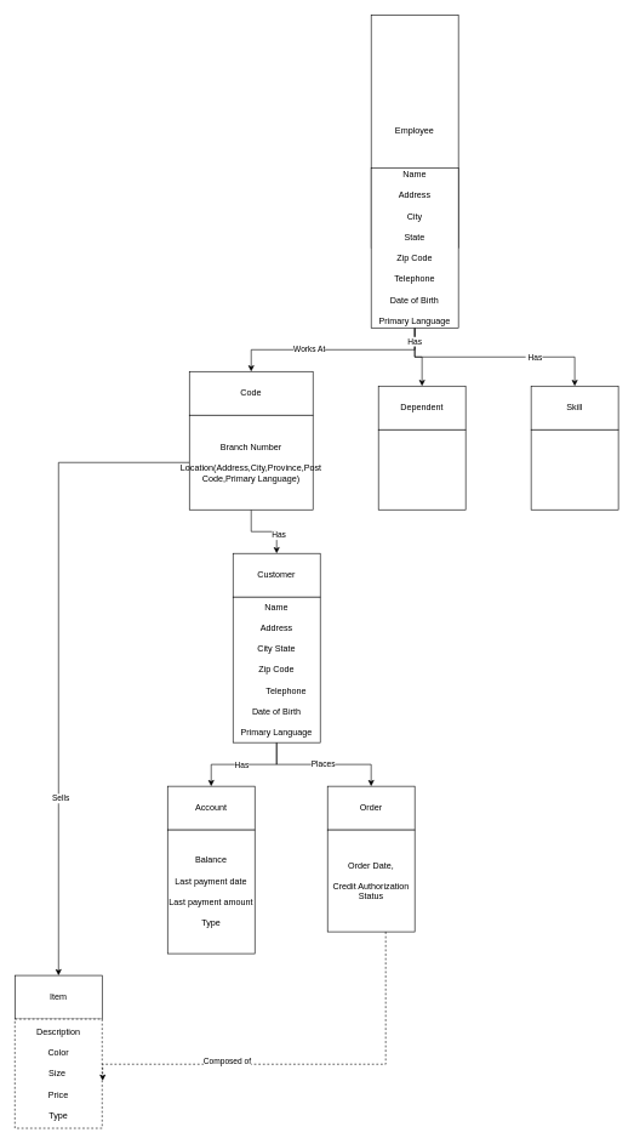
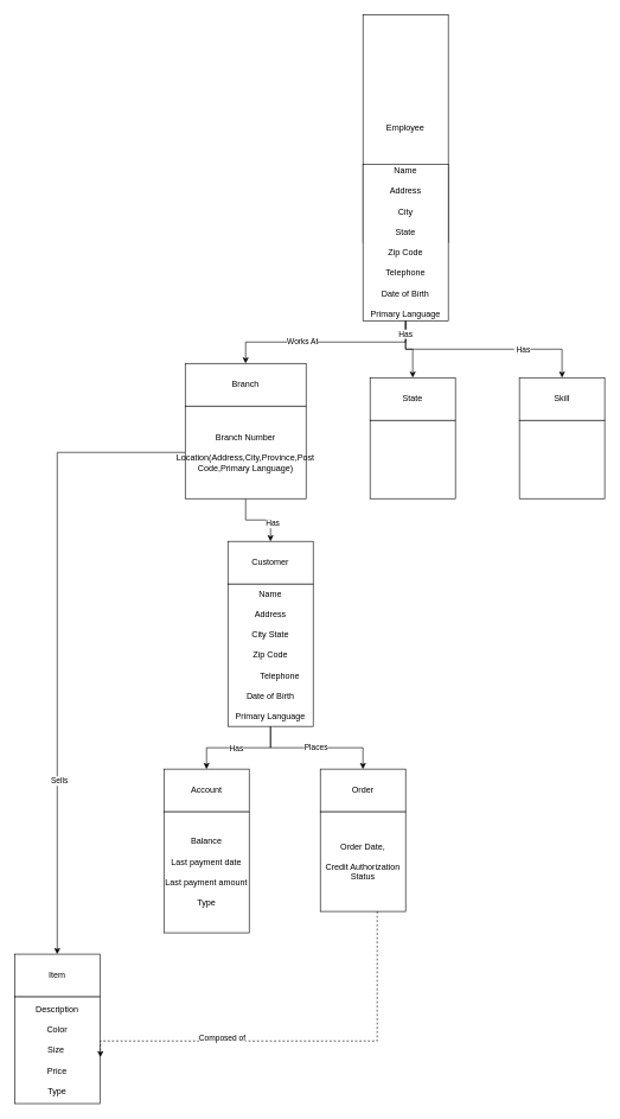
  <mxCell id="0" />
  <mxCell id="1" parent="0" />
  <mxCell id="2" value="Employee" style="rounded=0;whiteSpace=wrap;html=1;" vertex="1" parent="1"><mxGeometry x="510" y="20" width="120" height="320" as="geometry" /></mxCell>
  <mxCell id="3" style="edgeStyle=orthogonalEdgeStyle;rounded=0;orthogonalLoop=1;jettySize=auto;html=1;exitX=0.5;exitY=1;exitDx=0;exitDy=0;" edge="1" parent="1" source="10"><mxGeometry relative="1" as="geometry"><mxPoint x="569.806" y="450" as="targetPoint" /></mxGeometry></mxCell>
  <mxCell id="4" value="" style="edgeStyle=orthogonalEdgeStyle;rounded=0;orthogonalLoop=1;jettySize=auto;html=1;" edge="1" parent="1" source="10" target="17"><mxGeometry relative="1" as="geometry" /></mxCell>
  <mxCell id="5" style="edgeStyle=orthogonalEdgeStyle;rounded=0;orthogonalLoop=1;jettySize=auto;html=1;exitX=0.5;exitY=1;exitDx=0;exitDy=0;" edge="1" parent="1" source="10" target="11"><mxGeometry relative="1" as="geometry" /></mxCell>
  <mxCell id="6" value="Works At" style="edgeLabel;html=1;align=center;verticalAlign=middle;resizable=0;points=[];" vertex="1" connectable="0" parent="5"><mxGeometry x="0.237" y="-1" relative="1" as="geometry"><mxPoint as="offset" /></mxGeometry></mxCell>
  <mxCell id="7" style="edgeStyle=orthogonalEdgeStyle;rounded=0;orthogonalLoop=1;jettySize=auto;html=1;exitX=0.5;exitY=1;exitDx=0;exitDy=0;entryX=0.5;entryY=0;entryDx=0;entryDy=0;" edge="1" parent="1" source="10" target="19"><mxGeometry relative="1" as="geometry" /></mxCell>
  <mxCell id="8" value="Has" style="edgeLabel;html=1;align=center;verticalAlign=middle;resizable=0;points=[];" vertex="1" connectable="0" parent="7"><mxGeometry x="-0.878" y="-1" relative="1" as="geometry"><mxPoint as="offset" /></mxGeometry></mxCell>
  <mxCell id="9" value="&amp;nbsp;Has" style="edgeLabel;html=1;align=center;verticalAlign=middle;resizable=0;points=[];" vertex="1" connectable="0" parent="7"><mxGeometry x="0.354" relative="1" as="geometry"><mxPoint as="offset" /></mxGeometry></mxCell>
  <mxCell id="10" value="Name&lt;br&gt;&lt;br&gt;Address&lt;br&gt;&lt;br&gt;City&lt;br&gt;&lt;br&gt;State&lt;br&gt;&lt;br&gt;Zip Code&lt;br&gt;&lt;br&gt;Telephone&lt;br&gt;&lt;br&gt;Date of Birth&lt;br&gt;&lt;br&gt;Primary Language" style="rounded=0;whiteSpace=wrap;html=1;" vertex="1" parent="1"><mxGeometry x="510" y="230" width="120" height="220" as="geometry" /></mxCell>
- <mxCell id="11" value="Code" style="rounded=0;whiteSpace=wrap;html=1;" vertex="1" parent="1"><mxGeometry x="260" y="510" width="170" height="60" as="geometry" /></mxCell>
+ <mxCell id="11" value="Branch" style="rounded=0;whiteSpace=wrap;html=1;" vertex="1" parent="1"><mxGeometry x="260" y="510" width="170" height="60" as="geometry" /></mxCell>
  <mxCell id="12" style="edgeStyle=orthogonalEdgeStyle;rounded=0;orthogonalLoop=1;jettySize=auto;html=1;exitX=0;exitY=0.5;exitDx=0;exitDy=0;entryX=0.5;entryY=0;entryDx=0;entryDy=0;" edge="1" parent="1" source="16" target="31"><mxGeometry relative="1" as="geometry" /></mxCell>
  <mxCell id="13" value="Sells" style="edgeLabel;html=1;align=center;verticalAlign=middle;resizable=0;points=[];" vertex="1" connectable="0" parent="12"><mxGeometry x="0.447" y="2" relative="1" as="geometry"><mxPoint y="1" as="offset" /></mxGeometry></mxCell>
  <mxCell id="14" style="edgeStyle=orthogonalEdgeStyle;rounded=0;orthogonalLoop=1;jettySize=auto;html=1;" edge="1" parent="1" source="16" target="21"><mxGeometry relative="1" as="geometry" /></mxCell>
  <mxCell id="15" value="Has" style="edgeLabel;html=1;align=center;verticalAlign=middle;resizable=0;points=[];" vertex="1" connectable="0" parent="14"><mxGeometry x="0.45" y="2" relative="1" as="geometry"><mxPoint as="offset" /></mxGeometry></mxCell>
  <mxCell id="16" value="Branch Number&lt;br&gt;&lt;br&gt;Location(Address,City,Province,Post Code,Primary Language)" style="rounded=0;whiteSpace=wrap;html=1;" vertex="1" parent="1"><mxGeometry x="260" y="570" width="170" height="130" as="geometry" /></mxCell>
- <mxCell id="17" value="Dependent" style="rounded=0;whiteSpace=wrap;html=1;" vertex="1" parent="1"><mxGeometry x="520" y="530" width="120" height="60" as="geometry" /></mxCell>
+ <mxCell id="17" value="State" style="rounded=0;whiteSpace=wrap;html=1;" vertex="1" parent="1"><mxGeometry x="520" y="530" width="120" height="60" as="geometry" /></mxCell>
  <mxCell id="18" value="" style="rounded=0;whiteSpace=wrap;html=1;" vertex="1" parent="1"><mxGeometry x="520" y="590" width="120" height="110" as="geometry" /></mxCell>
  <mxCell id="19" value="Skill" style="rounded=0;whiteSpace=wrap;html=1;" vertex="1" parent="1"><mxGeometry x="730" y="530" width="120" height="60" as="geometry" /></mxCell>
  <mxCell id="20" value="" style="rounded=0;whiteSpace=wrap;html=1;" vertex="1" parent="1"><mxGeometry x="730" y="590" width="120" height="110" as="geometry" /></mxCell>
  <mxCell id="21" value="Customer" style="rounded=0;whiteSpace=wrap;html=1;" vertex="1" parent="1"><mxGeometry x="320" y="760" width="120" height="60" as="geometry" /></mxCell>
  <mxCell id="22" value="" style="edgeStyle=orthogonalEdgeStyle;rounded=0;orthogonalLoop=1;jettySize=auto;html=1;" edge="1" parent="1" source="26" target="27"><mxGeometry relative="1" as="geometry" /></mxCell>
  <mxCell id="23" value="Has" style="edgeLabel;html=1;align=center;verticalAlign=middle;resizable=0;points=[];" vertex="1" connectable="0" parent="22"><mxGeometry x="0.056" y="1" relative="1" as="geometry"><mxPoint as="offset" /></mxGeometry></mxCell>
  <mxCell id="24" style="edgeStyle=orthogonalEdgeStyle;rounded=0;orthogonalLoop=1;jettySize=auto;html=1;exitX=0.5;exitY=1;exitDx=0;exitDy=0;" edge="1" parent="1" source="26" target="29"><mxGeometry relative="1" as="geometry" /></mxCell>
  <mxCell id="25" value="Places" style="edgeLabel;html=1;align=center;verticalAlign=middle;resizable=0;points=[];" vertex="1" connectable="0" parent="24"><mxGeometry x="-0.023" y="2" relative="1" as="geometry"><mxPoint as="offset" /></mxGeometry></mxCell>
  <mxCell id="26" value="Name&lt;br&gt;&lt;br&gt;Address&lt;br&gt;&lt;br&gt;City State&lt;br&gt;&lt;br&gt;Zip Code&lt;br&gt;&lt;br&gt;&lt;span style=&quot;white-space: pre;&quot;&gt;&#09;&lt;/span&gt;Telephone&lt;br&gt;&lt;br&gt;Date of Birth&lt;br&gt;&lt;br&gt;Primary Language" style="rounded=0;whiteSpace=wrap;html=1;" vertex="1" parent="1"><mxGeometry x="320" y="820" width="120" height="200" as="geometry" /></mxCell>
  <mxCell id="27" value="Account" style="rounded=0;whiteSpace=wrap;html=1;" vertex="1" parent="1"><mxGeometry x="230" y="1080" width="120" height="60" as="geometry" /></mxCell>
  <mxCell id="28" value="Balance&lt;br&gt;&lt;br&gt;Last payment date&lt;br&gt;&lt;br&gt;&lt;div&gt;Last payment amount&lt;br&gt;&lt;br&gt;Type&lt;/div&gt;" style="rounded=0;whiteSpace=wrap;html=1;" vertex="1" parent="1"><mxGeometry x="230" y="1140" width="120" height="170" as="geometry" /></mxCell>
  <mxCell id="29" value="Order" style="rounded=0;whiteSpace=wrap;html=1;" vertex="1" parent="1"><mxGeometry x="450" y="1080" width="120" height="60" as="geometry" /></mxCell>
  <mxCell id="30" value="Order Date,&lt;br&gt;&lt;br&gt;Credit Authorization Status" style="rounded=0;whiteSpace=wrap;html=1;" vertex="1" parent="1"><mxGeometry x="450" y="1140" width="120" height="140" as="geometry" /></mxCell>
  <mxCell id="31" value="Item" style="rounded=0;whiteSpace=wrap;html=1;" vertex="1" parent="1"><mxGeometry x="20" y="1340" width="120" height="60" as="geometry" /></mxCell>
- <mxCell id="32" value="Description&lt;br&gt;&lt;br&gt;Color&lt;br&gt;&lt;br&gt;Size&amp;nbsp;&lt;br&gt;&lt;br&gt;Price&lt;br&gt;&lt;br&gt;Type" style="rounded=0;whiteSpace=wrap;html=1;dashed=1;" vertex="1" parent="1"><mxGeometry x="20" y="1400" width="120" height="150" as="geometry" /></mxCell>
+ <mxCell id="32" value="Description&lt;br&gt;&lt;br&gt;Color&lt;br&gt;&lt;br&gt;Size&amp;nbsp;&lt;br&gt;&lt;br&gt;Price&lt;br&gt;&lt;br&gt;Type" style="rounded=0;whiteSpace=wrap;html=1;" vertex="1" parent="1"><mxGeometry x="20" y="1400" width="120" height="150" as="geometry" /></mxCell>
  <mxCell id="33" style="edgeStyle=orthogonalEdgeStyle;rounded=0;orthogonalLoop=1;jettySize=auto;html=1;entryX=1.006;entryY=0.565;entryDx=0;entryDy=0;entryPerimeter=0;dashed=1;" edge="1" parent="1" source="30" target="32"><mxGeometry relative="1" as="geometry"><Array as="points"><mxPoint x="530" y="1462" /></Array></mxGeometry></mxCell>
  <mxCell id="34" value="Composed of" style="edgeLabel;html=1;align=center;verticalAlign=middle;resizable=0;points=[];" vertex="1" connectable="0" parent="33"><mxGeometry x="0.351" y="-5" relative="1" as="geometry"><mxPoint as="offset" /></mxGeometry></mxCell>
